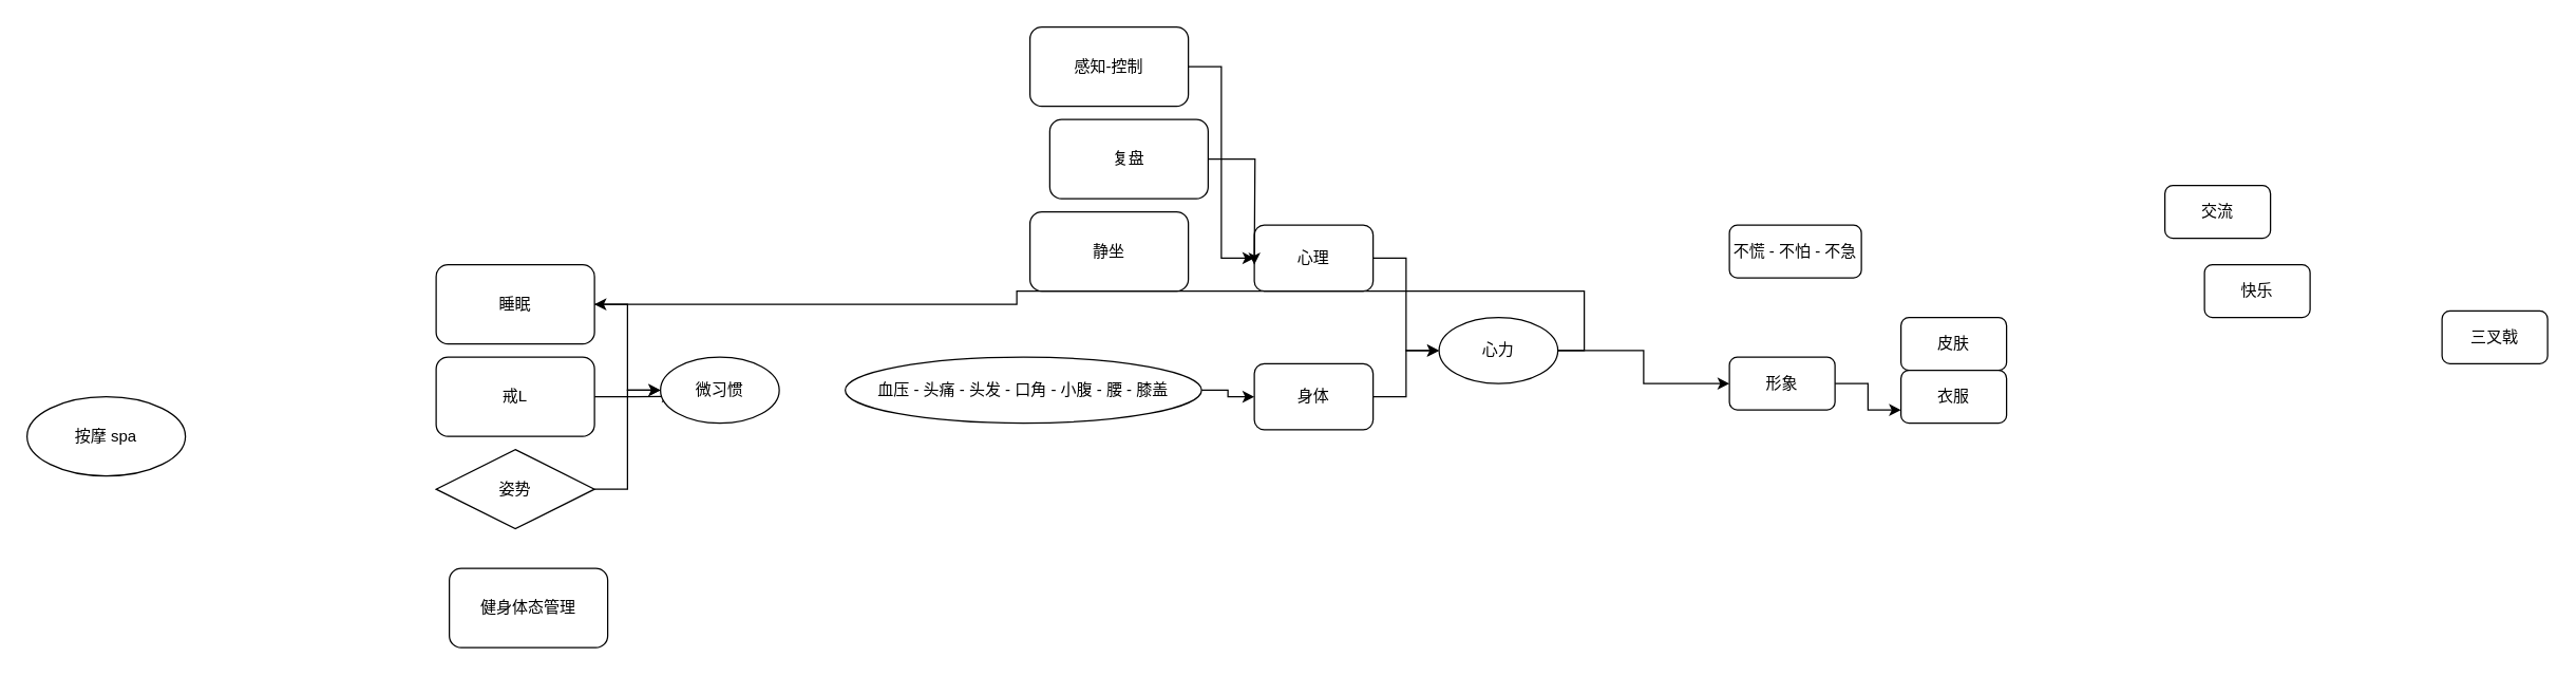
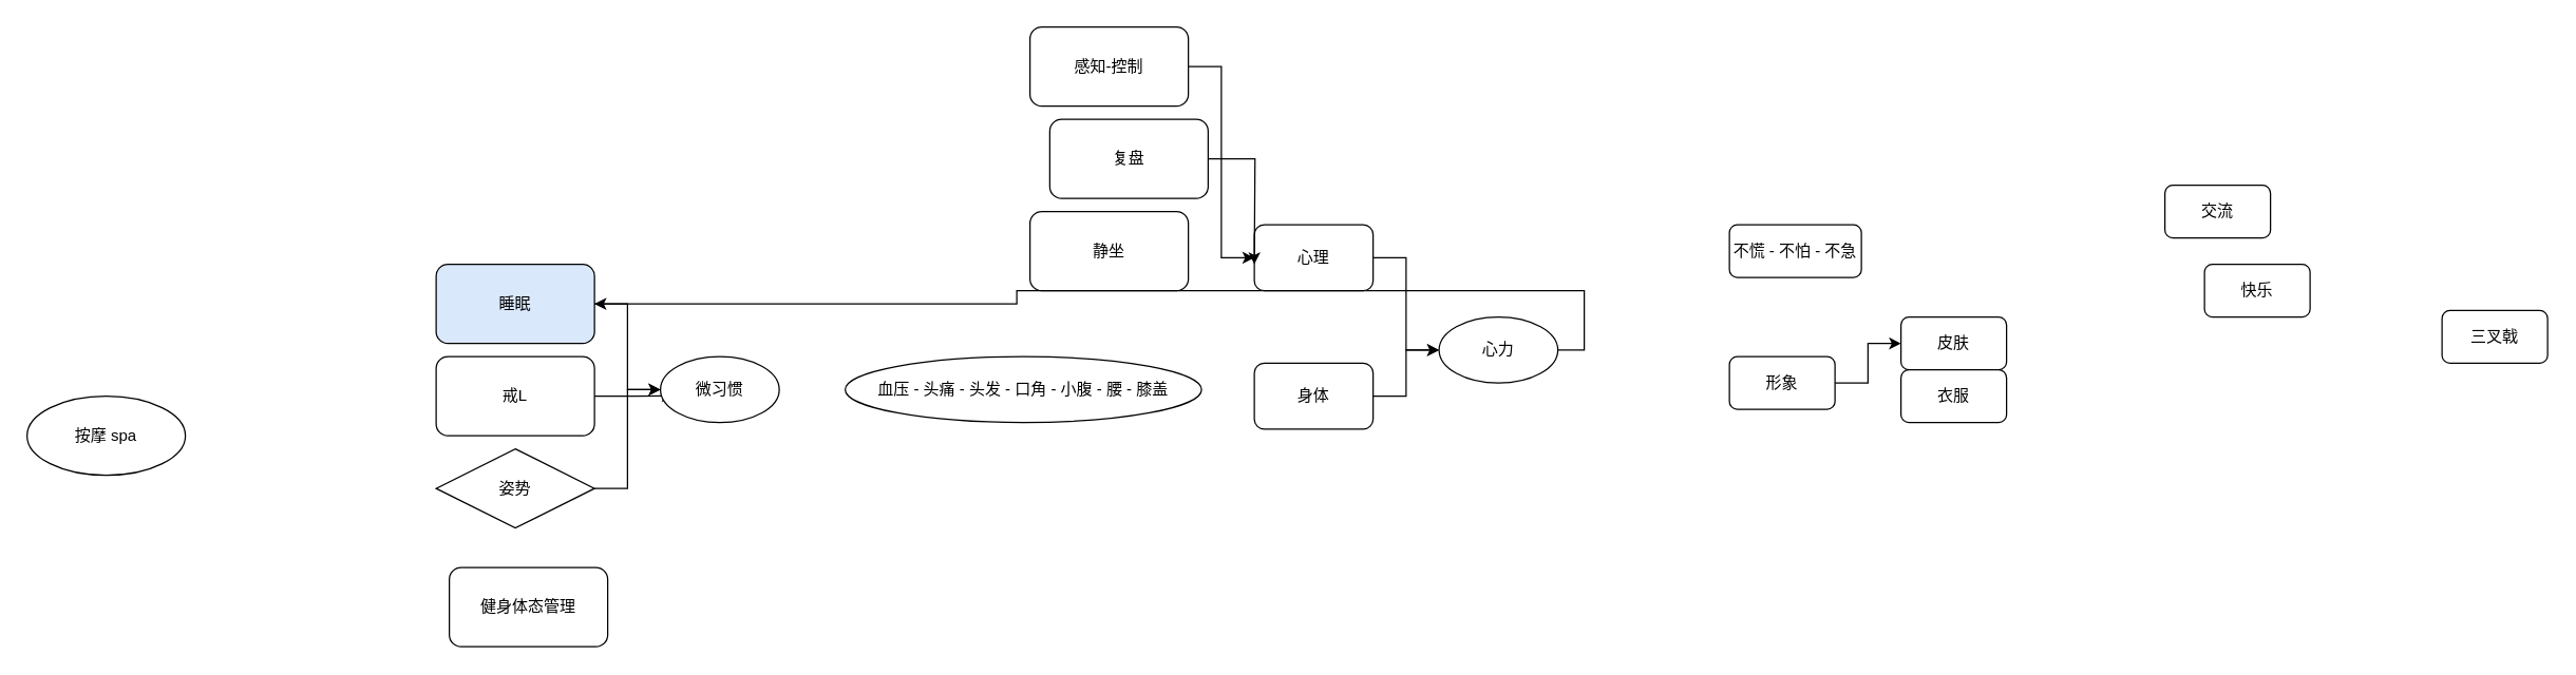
  <mxCell id="0" />
  <mxCell id="1" parent="0" />
- <mxCell id="2" style="edgeStyle=orthogonalEdgeStyle;rounded=0;orthogonalLoop=1;jettySize=auto;html=1;exitX=1;exitY=0.5;exitDx=0;exitDy=0;entryX=0;entryY=0.5;entryDx=0;entryDy=0;" edge="1" parent="1" source="4" target="18"><mxGeometry relative="1" as="geometry" /></mxCell>
  <mxCell id="3" style="edgeStyle=orthogonalEdgeStyle;rounded=0;orthogonalLoop=1;jettySize=auto;html=1;exitX=1;exitY=0.5;exitDx=0;exitDy=0;" edge="1" parent="1" source="4" target="10"><mxGeometry relative="1" as="geometry" /></mxCell>
  <mxCell id="4" value="心力" style="ellipse;whiteSpace=wrap;html=1;" vertex="1" parent="1"><mxGeometry x="1090" y="240" width="90" height="50" as="geometry" /></mxCell>
- <mxCell id="5" style="edgeStyle=orthogonalEdgeStyle;rounded=0;orthogonalLoop=1;jettySize=auto;html=1;exitX=1;exitY=0.5;exitDx=0;exitDy=0;entryX=0;entryY=0.5;entryDx=0;entryDy=0;" edge="1" parent="1" source="6" target="8"><mxGeometry relative="1" as="geometry" /></mxCell>
  <mxCell id="6" value="血压 - 头痛 - 头发 - 口角 - 小腹 - 腰 - 膝盖" style="ellipse;whiteSpace=wrap;html=1;" vertex="1" parent="1"><mxGeometry x="640" y="270" width="270" height="50" as="geometry" /></mxCell>
  <mxCell id="7" style="edgeStyle=orthogonalEdgeStyle;rounded=0;orthogonalLoop=1;jettySize=auto;html=1;exitX=1;exitY=0.5;exitDx=0;exitDy=0;entryX=0;entryY=0.5;entryDx=0;entryDy=0;" edge="1" parent="1" source="8" target="4"><mxGeometry relative="1" as="geometry" /></mxCell>
  <mxCell id="8" value="身体" style="rounded=1;whiteSpace=wrap;html=1;" vertex="1" parent="1"><mxGeometry x="950" y="275" width="90" height="50" as="geometry" /></mxCell>
  <mxCell id="9" style="edgeStyle=orthogonalEdgeStyle;rounded=0;orthogonalLoop=1;jettySize=auto;html=1;exitX=1;exitY=0.5;exitDx=0;exitDy=0;entryX=0;entryY=0.5;entryDx=0;entryDy=0;" edge="1" parent="1" source="10" target="15"><mxGeometry relative="1" as="geometry" /></mxCell>
- <mxCell id="10" value="睡眠" style="rounded=1;whiteSpace=wrap;html=1;" vertex="1" parent="1"><mxGeometry x="330" y="200" width="120" height="60" as="geometry" /></mxCell>
+ <mxCell id="10" value="睡眠" style="rounded=1;whiteSpace=wrap;html=1;fillColor=#dae8fc;" vertex="1" parent="1"><mxGeometry x="330" y="200" width="120" height="60" as="geometry" /></mxCell>
  <mxCell id="11" style="edgeStyle=orthogonalEdgeStyle;rounded=0;orthogonalLoop=1;jettySize=auto;html=1;exitX=1;exitY=0.5;exitDx=0;exitDy=0;" edge="1" parent="1" source="12"><mxGeometry relative="1" as="geometry"><mxPoint x="510" y="299.857" as="targetPoint" /></mxGeometry></mxCell>
  <mxCell id="12" value="戒L" style="rounded=1;whiteSpace=wrap;html=1;" vertex="1" parent="1"><mxGeometry x="330" y="270" width="120" height="60" as="geometry" /></mxCell>
  <mxCell id="13" style="edgeStyle=orthogonalEdgeStyle;rounded=0;orthogonalLoop=1;jettySize=auto;html=1;exitX=1;exitY=0.5;exitDx=0;exitDy=0;entryX=0;entryY=0.5;entryDx=0;entryDy=0;" edge="1" parent="1" source="14" target="15"><mxGeometry relative="1" as="geometry" /></mxCell>
  <mxCell id="14" value="姿势" style="rhombus;whiteSpace=wrap;html=1;" vertex="1" parent="1"><mxGeometry x="330" y="340" width="120" height="60" as="geometry" /></mxCell>
  <mxCell id="15" value="微习惯" style="ellipse;whiteSpace=wrap;html=1;" vertex="1" parent="1"><mxGeometry x="500" y="270" width="90" height="50" as="geometry" /></mxCell>
- <mxCell id="17" style="edgeStyle=orthogonalEdgeStyle;rounded=0;orthogonalLoop=1;jettySize=auto;html=1;exitX=1;exitY=0.5;exitDx=0;exitDy=0;entryX=0;entryY=0.75;entryDx=0;entryDy=0;" edge="1" parent="1" source="18" target="20"><mxGeometry relative="1" as="geometry" /></mxCell>
+ <mxCell id="16" style="edgeStyle=orthogonalEdgeStyle;rounded=0;orthogonalLoop=1;jettySize=auto;html=1;exitX=1;exitY=0.5;exitDx=0;exitDy=0;entryX=0;entryY=0.5;entryDx=0;entryDy=0;" edge="1" parent="1" source="18" target="19"><mxGeometry relative="1" as="geometry" /></mxCell>
  <mxCell id="18" value="形象" style="rounded=1;whiteSpace=wrap;html=1;" vertex="1" parent="1"><mxGeometry x="1310" y="270" width="80" height="40" as="geometry" /></mxCell>
  <mxCell id="19" value="皮肤" style="rounded=1;whiteSpace=wrap;html=1;" vertex="1" parent="1"><mxGeometry x="1440" y="240" width="80" height="40" as="geometry" /></mxCell>
  <mxCell id="20" value="衣服" style="rounded=1;whiteSpace=wrap;html=1;" vertex="1" parent="1"><mxGeometry x="1440" y="280" width="80" height="40" as="geometry" /></mxCell>
  <mxCell id="21" value="健身体态管理" style="rounded=1;whiteSpace=wrap;html=1;" vertex="1" parent="1"><mxGeometry x="340" y="430" width="120" height="60" as="geometry" /></mxCell>
  <mxCell id="22" value="按摩 spa" style="ellipse;whiteSpace=wrap;html=1;" vertex="1" parent="1"><mxGeometry x="20" y="300" width="120" height="60" as="geometry" /></mxCell>
  <mxCell id="23" style="edgeStyle=orthogonalEdgeStyle;rounded=0;orthogonalLoop=1;jettySize=auto;html=1;exitX=1;exitY=0.5;exitDx=0;exitDy=0;entryX=0;entryY=0.5;entryDx=0;entryDy=0;" edge="1" parent="1" source="24" target="4"><mxGeometry relative="1" as="geometry" /></mxCell>
  <mxCell id="24" value="心理" style="rounded=1;whiteSpace=wrap;html=1;" vertex="1" parent="1"><mxGeometry x="950" y="170" width="90" height="50" as="geometry" /></mxCell>
  <mxCell id="25" style="edgeStyle=orthogonalEdgeStyle;rounded=0;orthogonalLoop=1;jettySize=auto;html=1;exitX=1;exitY=0.5;exitDx=0;exitDy=0;" edge="1" parent="1" source="26"><mxGeometry relative="1" as="geometry"><mxPoint x="950" y="200" as="targetPoint" /></mxGeometry></mxCell>
  <mxCell id="26" value="复盘" style="rounded=1;whiteSpace=wrap;html=1;" vertex="1" parent="1"><mxGeometry x="795" y="90" width="120" height="60" as="geometry" /></mxCell>
  <mxCell id="27" style="edgeStyle=orthogonalEdgeStyle;rounded=0;orthogonalLoop=1;jettySize=auto;html=1;exitX=1;exitY=0.5;exitDx=0;exitDy=0;entryX=0;entryY=0.5;entryDx=0;entryDy=0;" edge="1" parent="1" source="28" target="24"><mxGeometry relative="1" as="geometry" /></mxCell>
  <mxCell id="28" value="感知-控制" style="rounded=1;whiteSpace=wrap;html=1;" vertex="1" parent="1"><mxGeometry x="780" y="20" width="120" height="60" as="geometry" /></mxCell>
  <mxCell id="29" value="静坐" style="rounded=1;whiteSpace=wrap;html=1;" vertex="1" parent="1"><mxGeometry x="780" y="160" width="120" height="60" as="geometry" /></mxCell>
  <mxCell id="30" value="交流" style="rounded=1;whiteSpace=wrap;html=1;" vertex="1" parent="1"><mxGeometry x="1640" y="140" width="80" height="40" as="geometry" /></mxCell>
  <mxCell id="31" value="快乐" style="rounded=1;whiteSpace=wrap;html=1;" vertex="1" parent="1"><mxGeometry x="1670" y="200" width="80" height="40" as="geometry" /></mxCell>
  <mxCell id="32" value="三叉戟" style="rounded=1;whiteSpace=wrap;html=1;" vertex="1" parent="1"><mxGeometry x="1850" y="235" width="80" height="40" as="geometry" /></mxCell>
  <mxCell id="33" value="不慌 - 不怕 - 不急" style="rounded=1;whiteSpace=wrap;html=1;" vertex="1" parent="1"><mxGeometry x="1310" y="170" width="100" height="40" as="geometry" /></mxCell>
